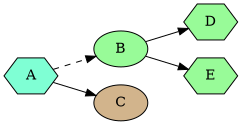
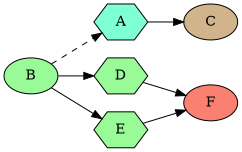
  digraph {
    rankdir=LR
    node [fillcolor=palegreen shape=hexagon style=filled]
    edge [style=solid]
    A [fillcolor=aquamarine]
    B [shape=ellipse]
    C [fillcolor=tan shape=ellipse]
    D
    E
-   A -> B [style=dashed]
+   F [fillcolor=salmon shape=ellipse]
+   B -> A [style=dashed]
    A -> C
    B -> D
    B -> E
+   D -> F
+   E -> F
  }
